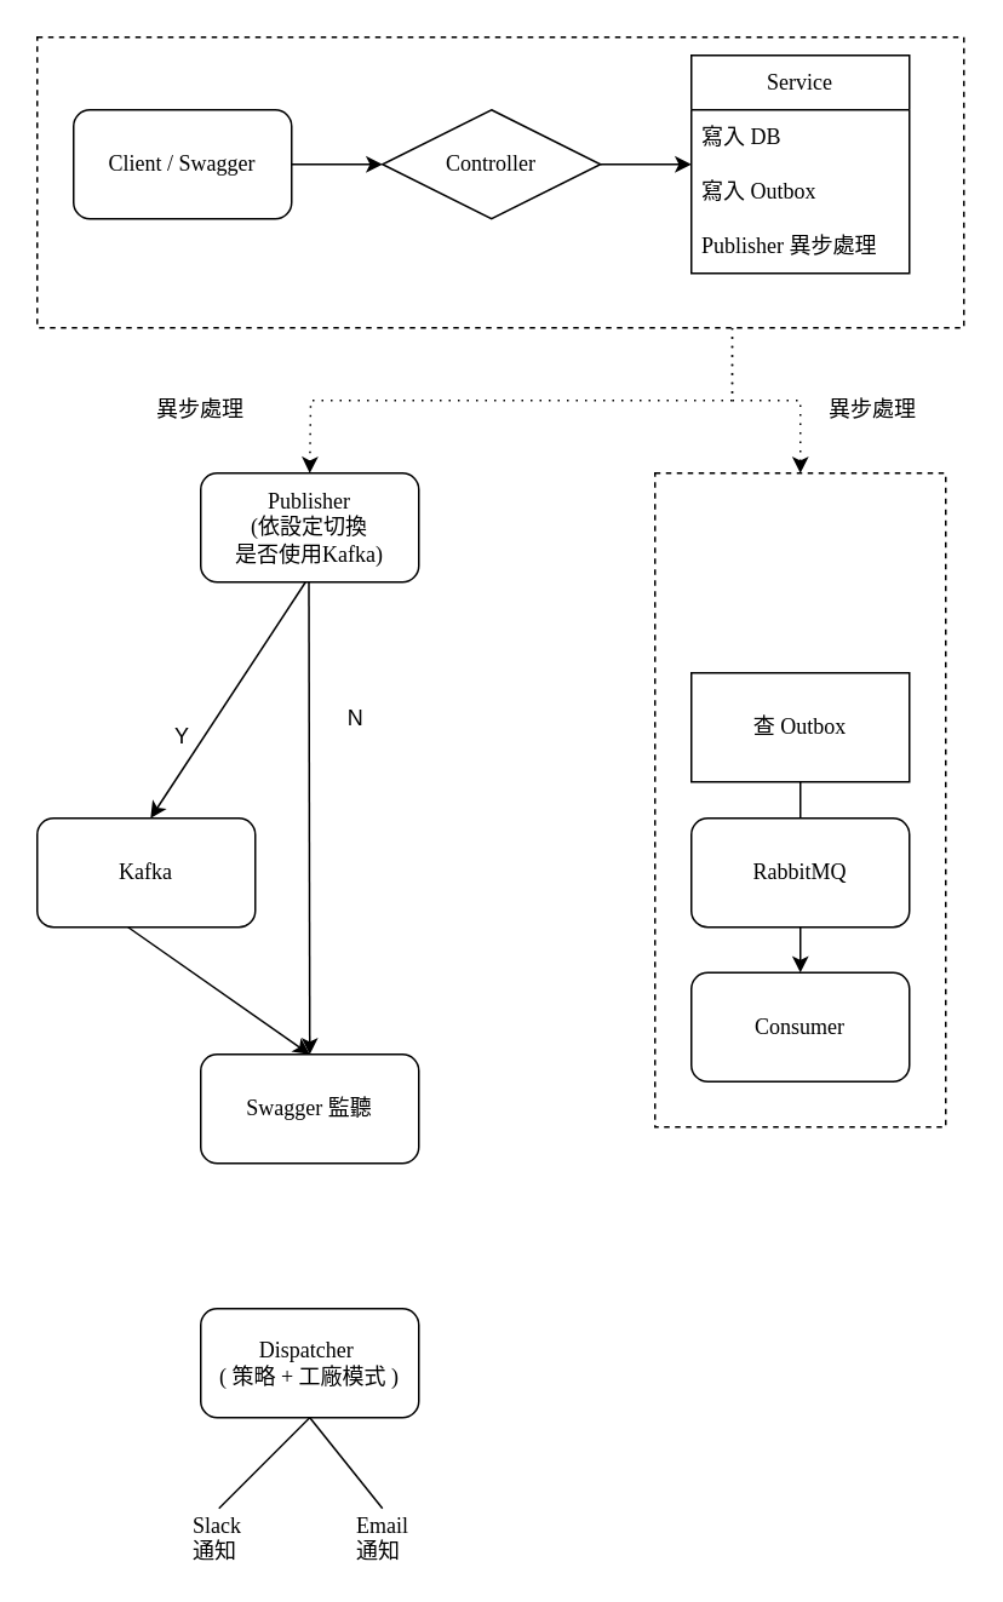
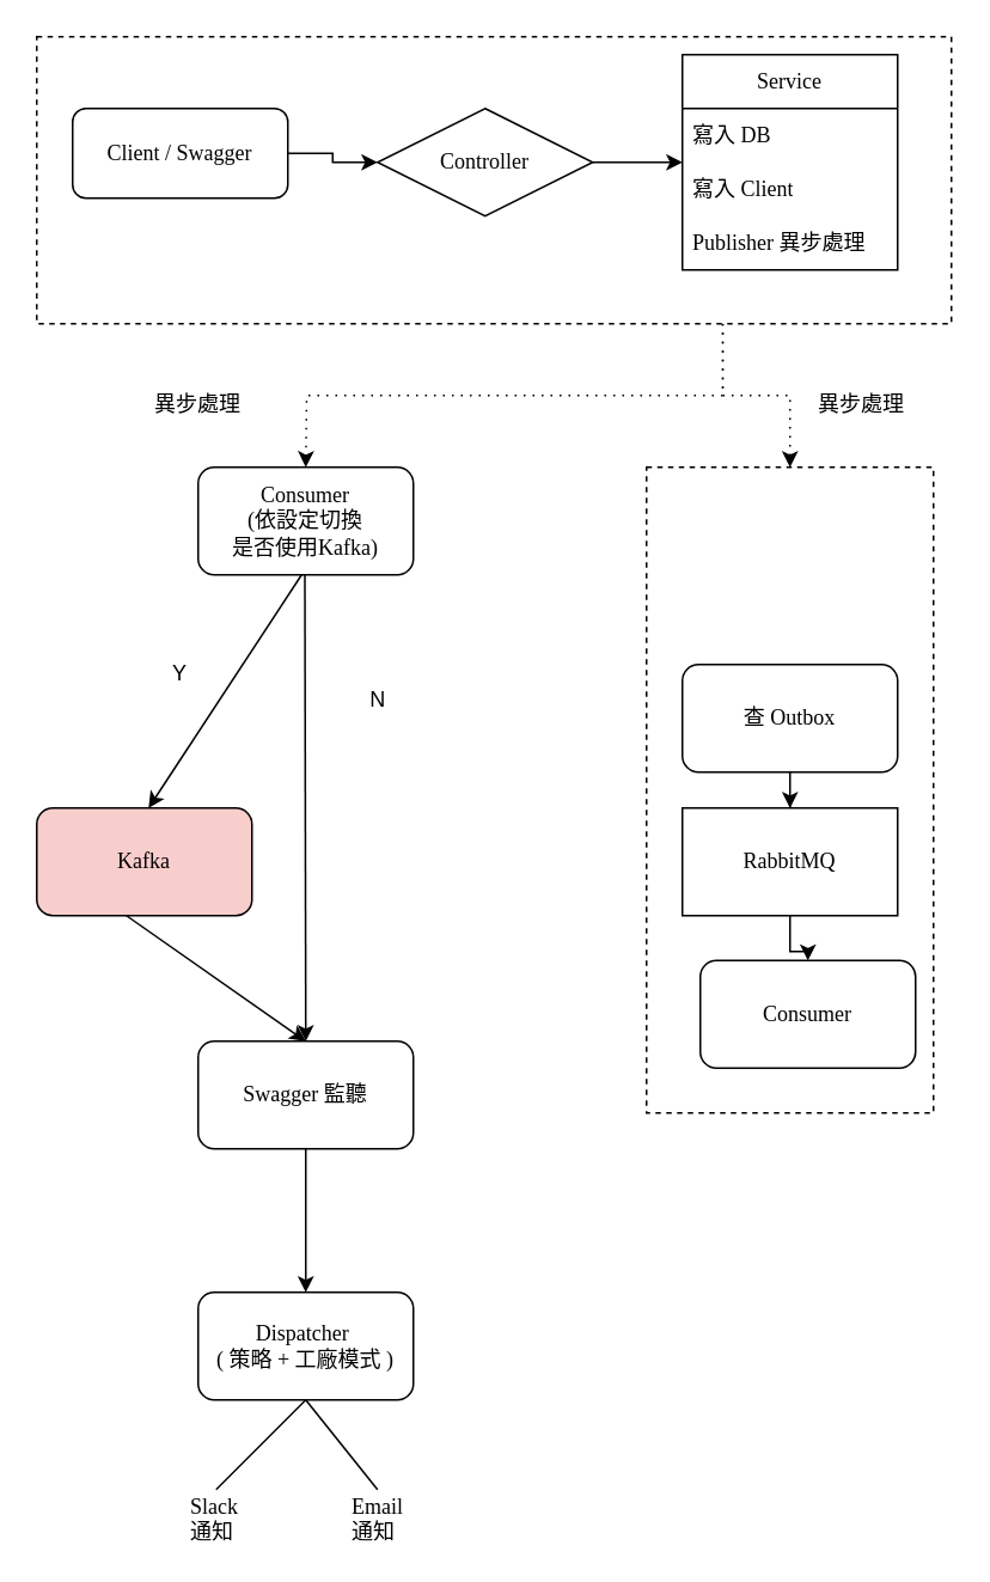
  <mxCell id="0" />
  <mxCell id="1" parent="0" />
  <mxCell id="2" style="edgeStyle=orthogonalEdgeStyle;rounded=0;orthogonalLoop=1;jettySize=auto;html=1;exitX=0.75;exitY=1;exitDx=0;exitDy=0;entryX=0.5;entryY=0;entryDx=0;entryDy=0;dashed=1;dashPattern=1 4;" parent="1" source="4" edge="1"><mxGeometry relative="1" as="geometry"><mxPoint x="170" y="260" as="targetPoint" /></mxGeometry></mxCell>
  <mxCell id="3" style="edgeStyle=orthogonalEdgeStyle;rounded=0;orthogonalLoop=1;jettySize=auto;html=1;exitX=0.75;exitY=1;exitDx=0;exitDy=0;entryX=0.5;entryY=0;entryDx=0;entryDy=0;dashed=1;dashPattern=1 4;" parent="1" source="4" target="17" edge="1"><mxGeometry relative="1" as="geometry" /></mxCell>
  <mxCell id="4" value="" style="rounded=0;whiteSpace=wrap;html=1;dashed=1;" parent="1" vertex="1"><mxGeometry x="20" y="20" width="510" height="160" as="geometry" /></mxCell>
  <mxCell id="5" value="" style="edgeStyle=orthogonalEdgeStyle;rounded=0;orthogonalLoop=1;jettySize=auto;html=1;" parent="1" source="6" target="8" edge="1"><mxGeometry relative="1" as="geometry" /></mxCell>
- <mxCell id="6" value="Client / Swagger" style="rounded=1;whiteSpace=wrap;html=1;fontFamily=Verdana;" parent="1" vertex="1"><mxGeometry x="40" y="60" width="120" height="60" as="geometry" /></mxCell>
+ <mxCell id="6" value="Client / Swagger" style="rounded=1;whiteSpace=wrap;html=1;fontFamily=Verdana;" parent="1" vertex="1"><mxGeometry x="40" y="60" width="120" height="50" as="geometry" /></mxCell>
  <mxCell id="7" value="" style="edgeStyle=orthogonalEdgeStyle;rounded=0;orthogonalLoop=1;jettySize=auto;html=1;" parent="1" source="8" edge="1"><mxGeometry relative="1" as="geometry"><mxPoint x="380" y="90" as="targetPoint" /></mxGeometry></mxCell>
  <mxCell id="8" value="Controller" style="rhombus;whiteSpace=wrap;html=1;fontFamily=Verdana;" parent="1" vertex="1"><mxGeometry x="210" y="60" width="120" height="60" as="geometry" /></mxCell>
  <mxCell id="9" value="Service" style="swimlane;fontStyle=0;childLayout=stackLayout;horizontal=1;startSize=30;horizontalStack=0;resizeParent=1;resizeParentMax=0;resizeLast=0;collapsible=1;marginBottom=0;whiteSpace=wrap;html=1;fontFamily=Verdana;" parent="1" vertex="1"><mxGeometry x="380" y="30" width="120" height="120" as="geometry"><mxRectangle x="60" y="260" width="80" height="30" as="alternateBounds" /></mxGeometry></mxCell>
  <mxCell id="10" value="寫入 DB" style="text;strokeColor=none;fillColor=none;align=left;verticalAlign=middle;spacingLeft=4;spacingRight=4;overflow=hidden;points=[[0,0.5],[1,0.5]];portConstraint=eastwest;rotatable=0;whiteSpace=wrap;html=1;fontFamily=Verdana;" parent="9" vertex="1"><mxGeometry y="30" width="120" height="30" as="geometry" /></mxCell>
- <mxCell id="11" value="寫入 Outbox" style="text;strokeColor=none;fillColor=none;align=left;verticalAlign=middle;spacingLeft=4;spacingRight=4;overflow=hidden;points=[[0,0.5],[1,0.5]];portConstraint=eastwest;rotatable=0;whiteSpace=wrap;html=1;fontFamily=Verdana;" parent="9" vertex="1"><mxGeometry y="60" width="120" height="30" as="geometry" /></mxCell>
+ <mxCell id="11" value="寫入 Client" style="text;strokeColor=none;fillColor=none;align=left;verticalAlign=middle;spacingLeft=4;spacingRight=4;overflow=hidden;points=[[0,0.5],[1,0.5]];portConstraint=eastwest;rotatable=0;whiteSpace=wrap;html=1;fontFamily=Verdana;" parent="9" vertex="1"><mxGeometry y="60" width="120" height="30" as="geometry" /></mxCell>
  <mxCell id="12" value="Publisher 異步處理" style="text;strokeColor=none;fillColor=none;align=left;verticalAlign=middle;spacingLeft=4;spacingRight=4;overflow=hidden;points=[[0,0.5],[1,0.5]];portConstraint=eastwest;rotatable=0;whiteSpace=wrap;html=1;fontFamily=Verdana;" parent="9" vertex="1"><mxGeometry y="90" width="120" height="30" as="geometry" /></mxCell>
  <mxCell id="13" value="Swagger 監聽" style="rounded=1;whiteSpace=wrap;html=1;fontFamily=Verdana;" parent="1" vertex="1"><mxGeometry x="110" y="580" width="120" height="60" as="geometry" /></mxCell>
  <mxCell id="14" value="Dispatcher&amp;nbsp;&lt;div&gt;( 策略 + 工廠模式 )&lt;/div&gt;" style="rounded=1;whiteSpace=wrap;html=1;fontFamily=Verdana;" parent="1" vertex="1"><mxGeometry x="110" y="720" width="120" height="60" as="geometry" /></mxCell>
  <mxCell id="15" value="Slack 通知" style="text;strokeColor=none;fillColor=none;align=left;verticalAlign=middle;spacingLeft=4;spacingRight=4;overflow=hidden;points=[[0,0.5],[1,0.5]];portConstraint=eastwest;rotatable=0;whiteSpace=wrap;html=1;fontFamily=Verdana;" parent="1" vertex="1"><mxGeometry x="100" y="830" width="50" height="30" as="geometry" /></mxCell>
  <mxCell id="16" value="Email&lt;div&gt;通知&lt;/div&gt;" style="text;strokeColor=none;fillColor=none;align=left;verticalAlign=middle;spacingLeft=4;spacingRight=4;overflow=hidden;points=[[0,0.5],[1,0.5]];portConstraint=eastwest;rotatable=0;whiteSpace=wrap;html=1;fontFamily=Verdana;" parent="1" vertex="1"><mxGeometry x="190" y="830" width="50" height="30" as="geometry" /></mxCell>
  <mxCell id="17" value="" style="rounded=0;whiteSpace=wrap;html=1;dashed=1;movable=1;resizable=1;rotatable=1;deletable=1;editable=1;locked=0;connectable=1;" parent="1" vertex="1"><mxGeometry x="360" y="260" width="160" height="360" as="geometry" /></mxCell>
- <mxCell id="18" value="" style="edgeStyle=orthogonalEdgeStyle;rounded=0;orthogonalLoop=1;jettySize=auto;html=1;endArrow=none;" parent="1" source="19" target="21" edge="1"><mxGeometry relative="1" as="geometry" /></mxCell>
- <mxCell id="19" value="查 Outbox" style="whiteSpace=wrap;html=1;fontFamily=Verdana;rounded=0;" parent="1" vertex="1"><mxGeometry x="380" y="370" width="120" height="60" as="geometry" /></mxCell>
+ <mxCell id="18" value="" style="edgeStyle=orthogonalEdgeStyle;rounded=0;orthogonalLoop=1;jettySize=auto;html=1;" parent="1" source="19" target="21" edge="1"><mxGeometry relative="1" as="geometry" /></mxCell>
+ <mxCell id="19" value="查 Outbox" style="rounded=1;whiteSpace=wrap;html=1;fontFamily=Verdana;" parent="1" vertex="1"><mxGeometry x="380" y="370" width="120" height="60" as="geometry" /></mxCell>
  <mxCell id="20" value="" style="edgeStyle=orthogonalEdgeStyle;rounded=0;orthogonalLoop=1;jettySize=auto;html=1;" parent="1" source="21" target="22" edge="1"><mxGeometry relative="1" as="geometry" /></mxCell>
- <mxCell id="21" value="RabbitMQ" style="rounded=1;whiteSpace=wrap;html=1;fontFamily=Verdana;" parent="1" vertex="1"><mxGeometry x="380" y="450" width="120" height="60" as="geometry" /></mxCell>
- <mxCell id="22" value="Consumer" style="rounded=1;whiteSpace=wrap;html=1;fontFamily=Verdana;" parent="1" vertex="1"><mxGeometry x="380" y="535" width="120" height="60" as="geometry" /></mxCell>
+ <mxCell id="21" value="RabbitMQ" style="whiteSpace=wrap;html=1;fontFamily=Verdana;rounded=0;" parent="1" vertex="1"><mxGeometry x="380" y="450" width="120" height="60" as="geometry" /></mxCell>
+ <mxCell id="22" value="Consumer" style="rounded=1;whiteSpace=wrap;html=1;fontFamily=Verdana;" parent="1" vertex="1"><mxGeometry x="390" y="535" width="120" height="60" as="geometry" /></mxCell>
  <mxCell id="23" value="異步處理" style="text;strokeColor=none;fillColor=none;align=left;verticalAlign=middle;spacingLeft=4;spacingRight=4;overflow=hidden;points=[[0,0.5],[1,0.5]];portConstraint=eastwest;rotatable=0;whiteSpace=wrap;html=1;fontFamily=Verdana;" parent="1" vertex="1"><mxGeometry x="450" y="210" width="80" height="30" as="geometry" /></mxCell>
  <mxCell id="24" value="異步處理" style="text;strokeColor=none;fillColor=none;align=left;verticalAlign=middle;spacingLeft=4;spacingRight=4;overflow=hidden;points=[[0,0.5],[1,0.5]];portConstraint=eastwest;rotatable=0;whiteSpace=wrap;html=1;fontFamily=Verdana;" parent="1" vertex="1"><mxGeometry x="80" y="210" width="80" height="30" as="geometry" /></mxCell>
- <mxCell id="25" value="Publisher&lt;div&gt;(依設定切換&lt;/div&gt;&lt;div&gt;是否使用Kafka)&lt;/div&gt;" style="rounded=1;whiteSpace=wrap;html=1;fontFamily=Verdana;" vertex="1" parent="1"><mxGeometry x="110" y="260" width="120" height="60" as="geometry" /></mxCell>
- <mxCell id="26" value="Kafka" style="rounded=1;whiteSpace=wrap;html=1;fontFamily=Verdana;" vertex="1" parent="1"><mxGeometry x="20" y="450" width="120" height="60" as="geometry" /></mxCell>
+ <mxCell id="25" value="Consumer&lt;div&gt;(依設定切換&lt;/div&gt;&lt;div&gt;是否使用Kafka)&lt;/div&gt;" style="rounded=1;whiteSpace=wrap;html=1;fontFamily=Verdana;" vertex="1" parent="1"><mxGeometry x="110" y="260" width="120" height="60" as="geometry" /></mxCell>
+ <mxCell id="26" value="Kafka" style="rounded=1;whiteSpace=wrap;html=1;fontFamily=Verdana;fillColor=#f8cecc;" vertex="1" parent="1"><mxGeometry x="20" y="450" width="120" height="60" as="geometry" /></mxCell>
  <mxCell id="27" value="" style="endArrow=classic;html=1;rounded=0;exitX=0.5;exitY=1;exitDx=0;exitDy=0;" edge="1" parent="1"><mxGeometry width="50" height="50" relative="1" as="geometry"><mxPoint x="167.66" y="320" as="sourcePoint" /><mxPoint x="82.347" y="450" as="targetPoint" /></mxGeometry></mxCell>
  <mxCell id="28" value="" style="endArrow=classic;html=1;rounded=0;entryX=0.5;entryY=0;entryDx=0;entryDy=0;" edge="1" parent="1"><mxGeometry width="50" height="50" relative="1" as="geometry"><mxPoint x="169.5" y="320" as="sourcePoint" /><mxPoint x="170" y="580" as="targetPoint" /></mxGeometry></mxCell>
  <mxCell id="29" value="" style="endArrow=classic;html=1;rounded=0;" edge="1" parent="1"><mxGeometry width="50" height="50" relative="1" as="geometry"><mxPoint x="70" y="510" as="sourcePoint" /><mxPoint x="170" y="580" as="targetPoint" /></mxGeometry></mxCell>
  <mxCell id="30" value="" style="endArrow=none;html=1;rounded=0;" edge="1" parent="1"><mxGeometry width="50" height="50" relative="1" as="geometry"><mxPoint x="120" y="830" as="sourcePoint" /><mxPoint x="170" y="780" as="targetPoint" /></mxGeometry></mxCell>
  <mxCell id="31" value="" style="endArrow=none;html=1;rounded=0;" edge="1" parent="1"><mxGeometry width="50" height="50" relative="1" as="geometry"><mxPoint x="210" y="830" as="sourcePoint" /><mxPoint x="170" y="780" as="targetPoint" /></mxGeometry></mxCell>
- <mxCell id="32" value="Y" style="text;html=1;align=center;verticalAlign=middle;whiteSpace=wrap;rounded=0;" vertex="1" parent="1"><mxGeometry x="70" y="390" width="60" height="30" as="geometry" /></mxCell>
- <mxCell id="33" value="N" style="text;html=1;align=center;verticalAlign=middle;resizable=0;points=[];autosize=1;strokeColor=none;fillColor=none;" vertex="1" parent="1"><mxGeometry x="180" y="380" width="30" height="30" as="geometry" /></mxCell>
+ <mxCell id="32" value="Y" style="text;html=1;align=center;verticalAlign=middle;whiteSpace=wrap;rounded=0;" vertex="1" parent="1"><mxGeometry x="70" y="360" width="60" height="30" as="geometry" /></mxCell>
+ <mxCell id="33" value="N" style="text;html=1;align=center;verticalAlign=middle;resizable=0;points=[];autosize=1;strokeColor=none;fillColor=none;" vertex="1" parent="1"><mxGeometry x="195" y="375" width="30" height="30" as="geometry" /></mxCell>
+ <mxCell id="34" value="" style="endArrow=classic;html=1;rounded=0;entryX=0.5;entryY=0;entryDx=0;entryDy=0;exitX=0.5;exitY=1;exitDx=0;exitDy=0;" edge="1" parent="1" source="13" target="14"><mxGeometry width="50" height="50" relative="1" as="geometry"><mxPoint x="140" y="670" as="sourcePoint" /><mxPoint x="170" y="710" as="targetPoint" /></mxGeometry></mxCell>
